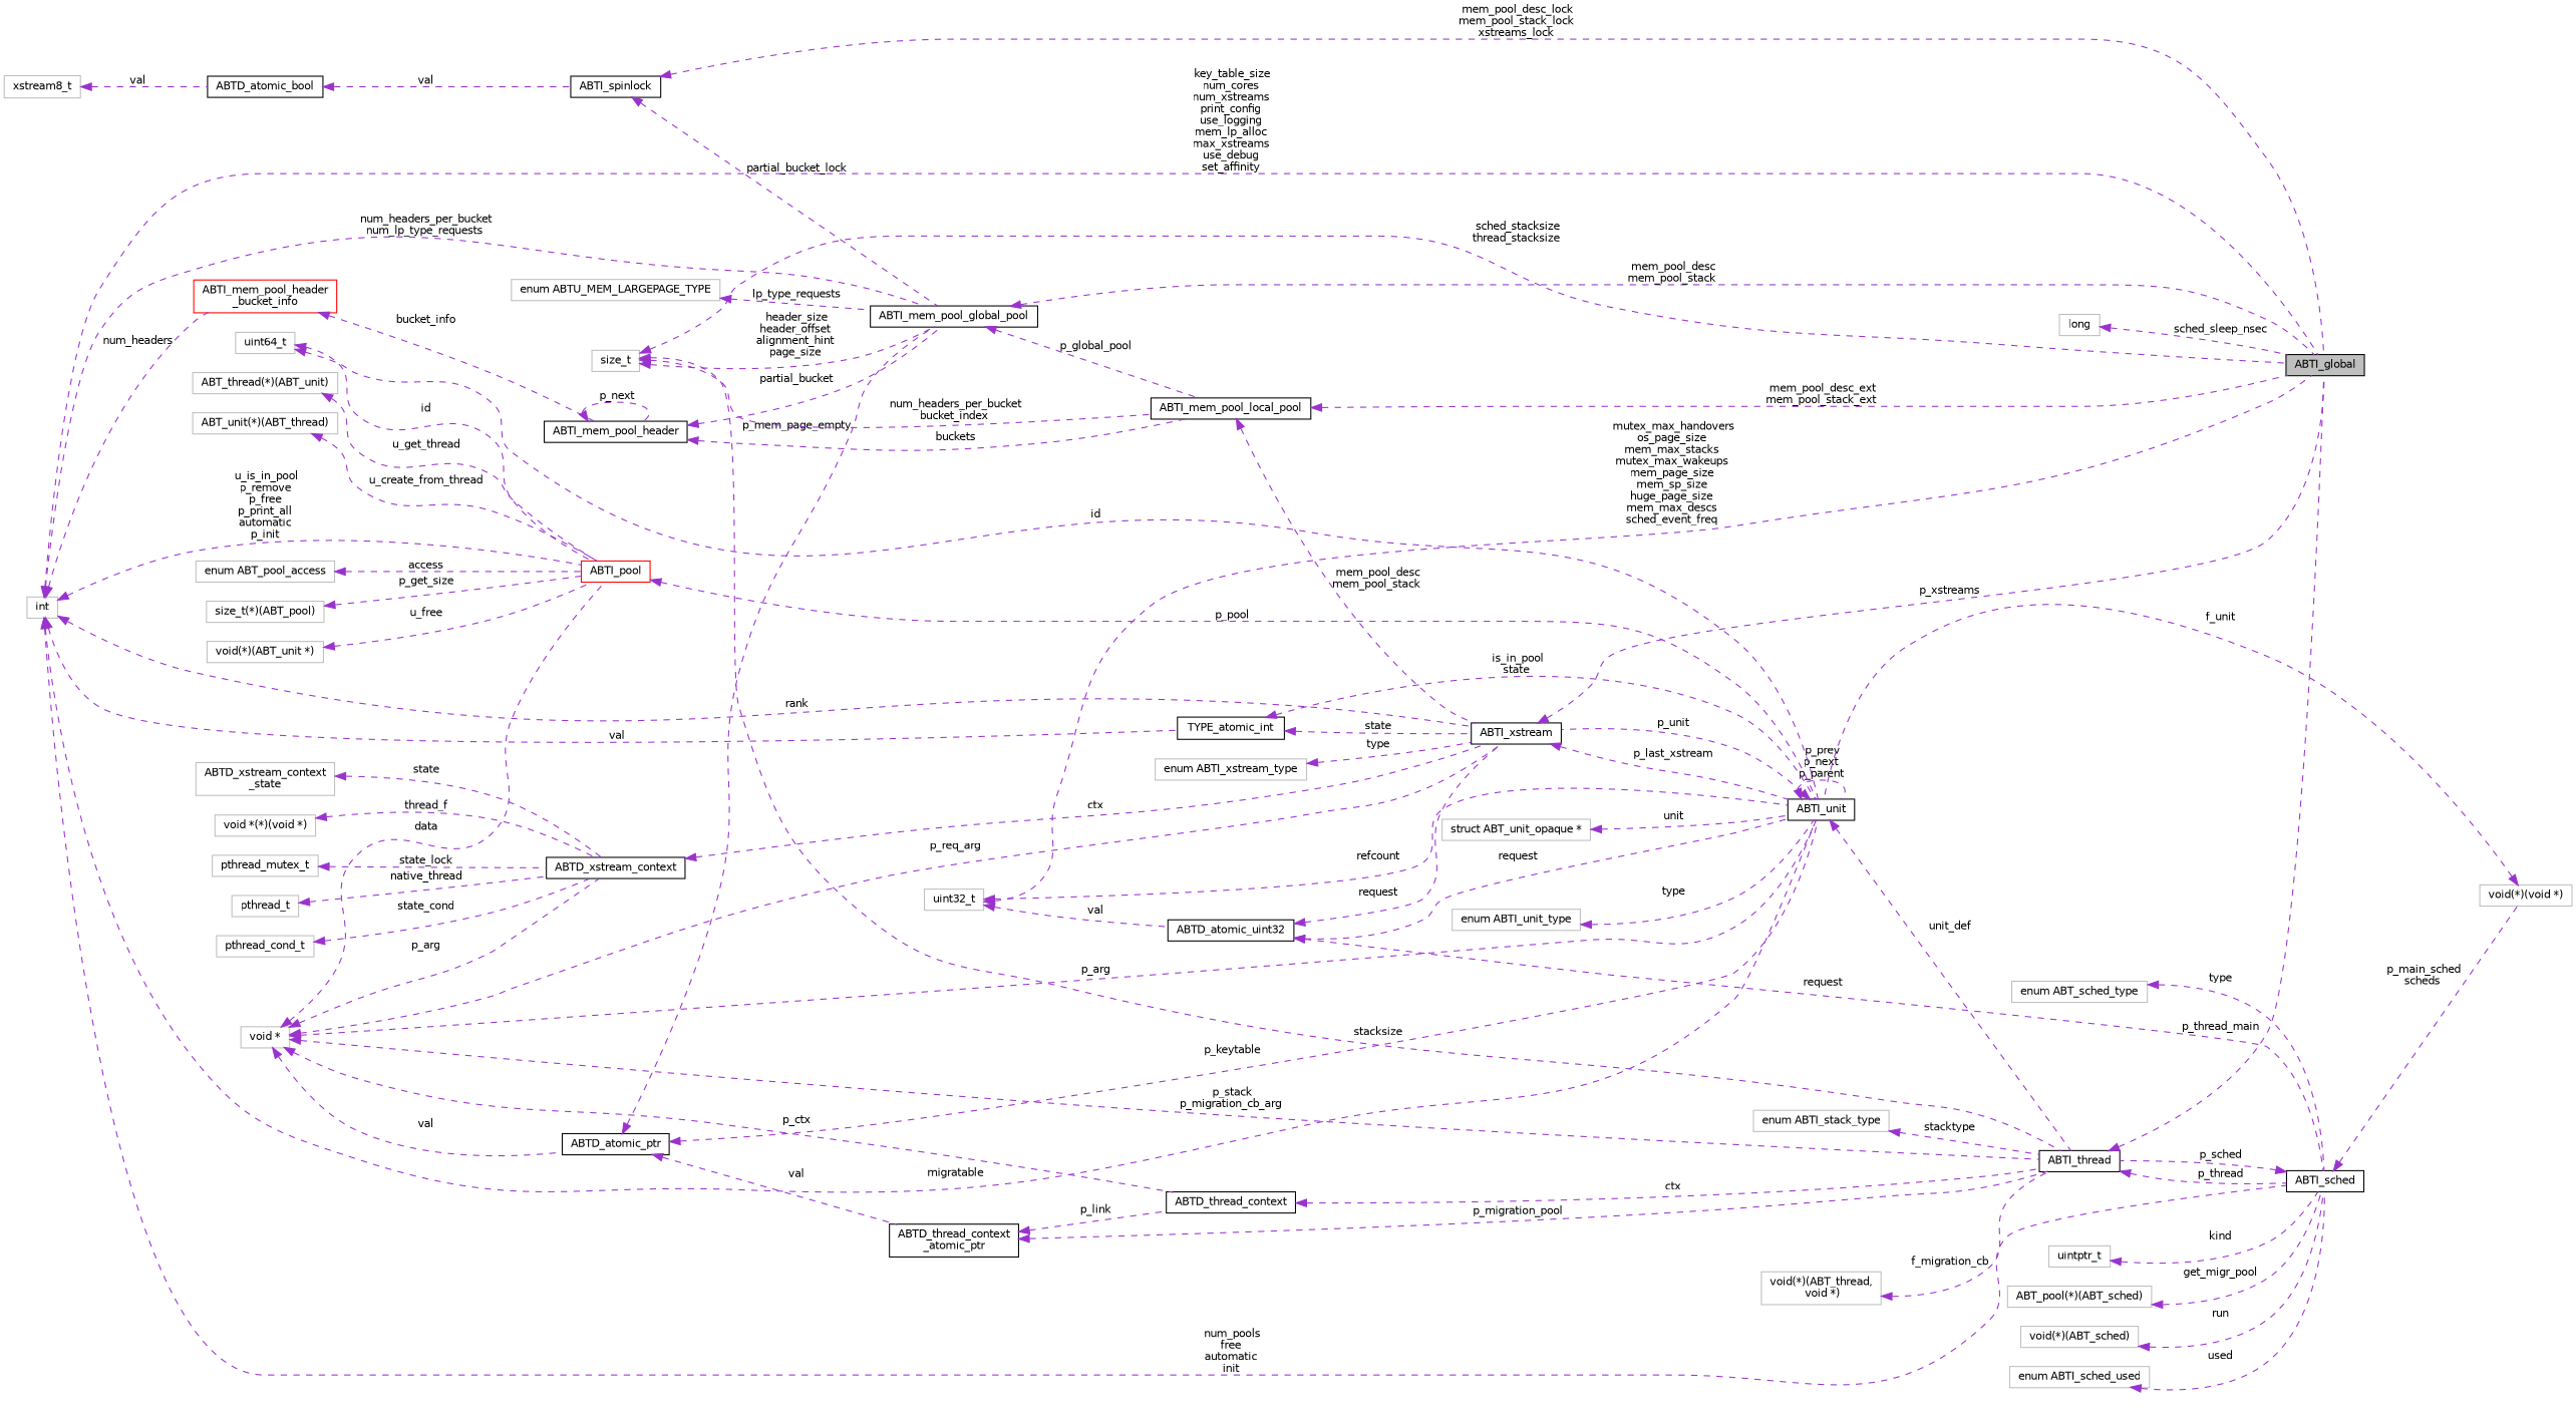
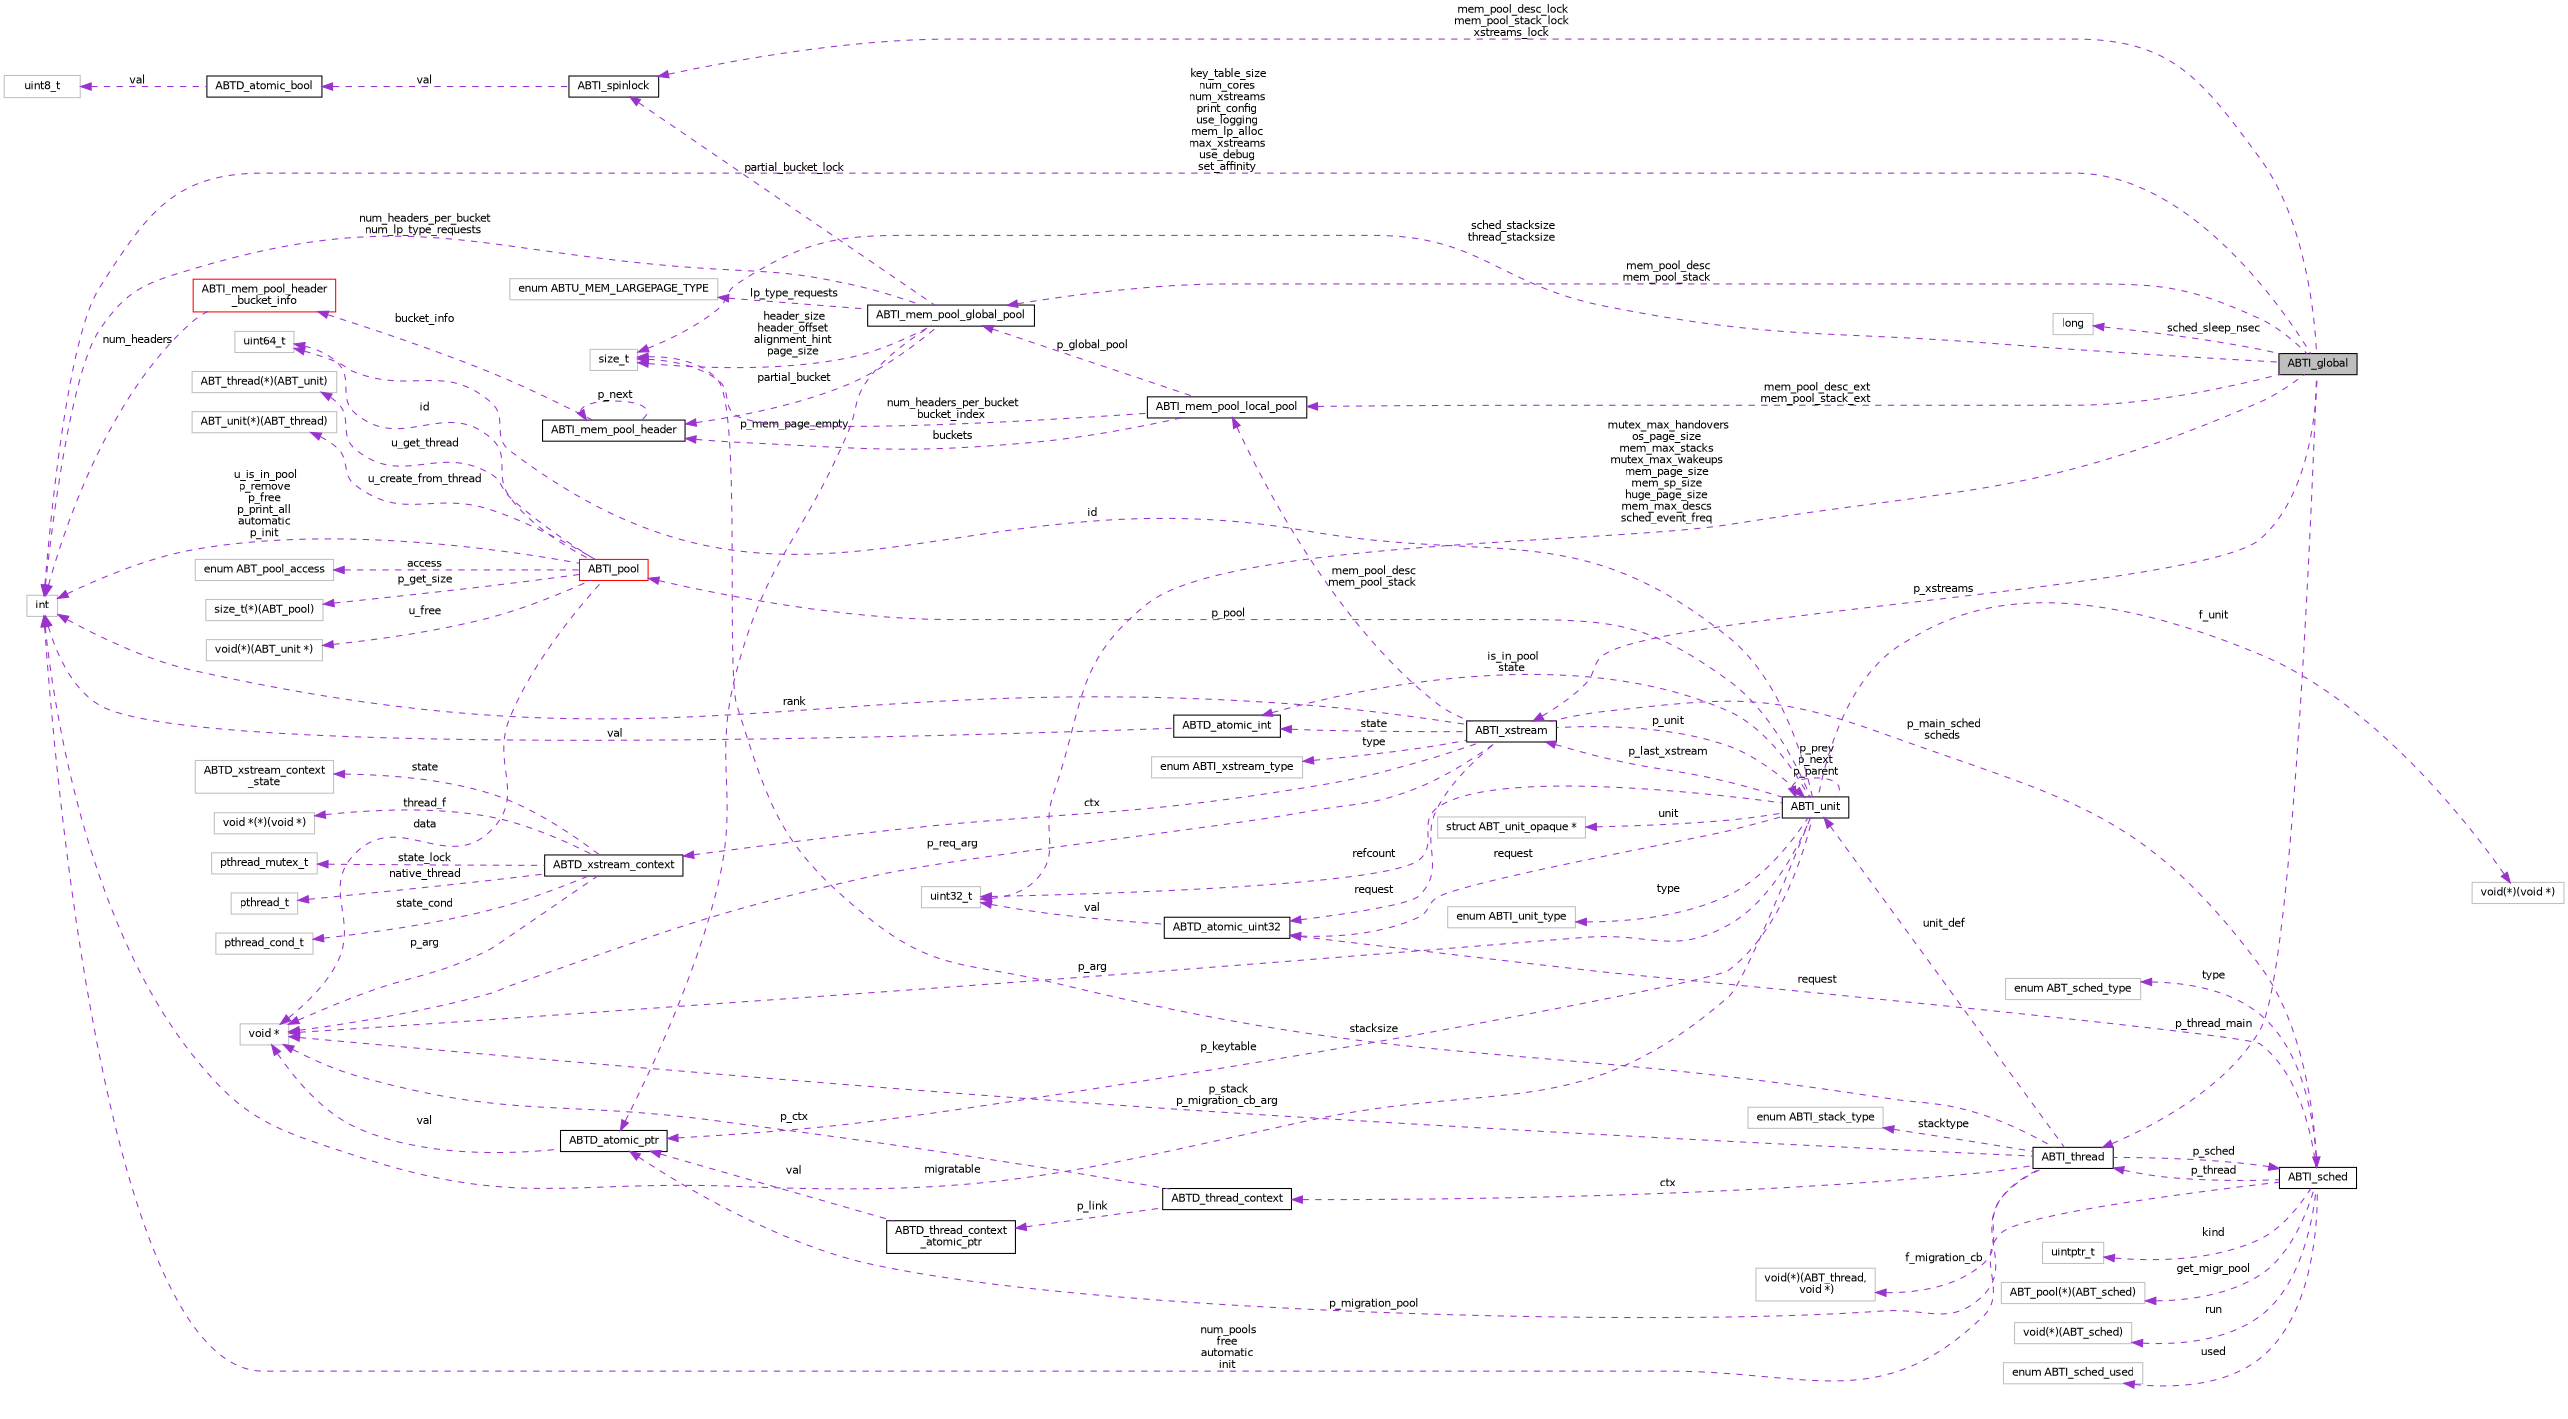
  digraph {
    rankdir=LR
    node [color=grey75 fillcolor=white fontname=Helvetica fontsize=10 shape=record style=filled]
    edge [color=darkorchid3 dir=back fontname=Helvetica fontsize=10 labelfontname=Helvetica labelfontsize=10 style=dashed]
    n1 [color=black fillcolor=grey75 fontcolor=black height=0.2 label=ABTI_global width=0.4]
    n2 [color=black height=0.2 label=ABTI_spinlock width=0.4]
    n3 [color=black height=0.2 label=ABTI_mem_pool_global_pool width=0.4]
    n4 [color=black height=0.2 label=ABTI_mem_pool_local_pool width=0.4]
    n5 [color=black height=0.2 label=ABTD_atomic_bool width=0.4]
-   n6 [height=0.2 label=xstream8_t width=0.4]
+   n6 [height=0.2 label=uint8_t width=0.4]
    n7 [color=black height=0.2 label=ABTI_thread width=0.4]
    n8 [color=black height=0.2 label=ABTI_sched width=0.4]
    n9 [color=black height=0.2 label=ABTI_xstream width=0.4]
    n10 [color=black height=0.2 label=ABTI_unit width=0.4]
    n11 [height=0.2 label="ABT_pool(*)(ABT_sched)" width=0.4]
    n12 [height=0.2 label=int width=0.4]
    n13 [color=red height=0.2 label=ABTI_pool width=0.4]
-   n14 [color=black height=0.2 label=TYPE_atomic_int width=0.4]
+   n14 [color=black height=0.2 label=ABTD_atomic_int width=0.4]
    n15 [color=red height=0.2 label="ABTI_mem_pool_header\l_bucket_info" width=0.4]
    n16 [color=black height=0.2 label=ABTI_mem_pool_header width=0.4]
    n17 [height=0.2 label="void(*)(ABT_sched)" width=0.4]
    n18 [color=black height=0.2 label=ABTD_atomic_uint32 width=0.4]
    n19 [height=0.2 label=uint32_t width=0.4]
    n20 [height=0.2 label="enum ABTI_sched_used" width=0.4]
    n21 [height=0.2 label="void *" width=0.4]
    n22 [color=black height=0.2 label=ABTD_thread_context width=0.4]
    n23 [color=black height=0.2 label=ABTD_atomic_ptr width=0.4]
    n24 [color=black height=0.2 label=ABTD_xstream_context width=0.4]
    n25 [color=black height=0.2 label="ABTD_thread_context\l_atomic_ptr" width=0.4]
    n26 [height=0.2 label="enum ABT_sched_type" width=0.4]
    n27 [height=0.2 label=uintptr_t width=0.4]
    n28 [height=0.2 label=size_t width=0.4]
    n29 [height=0.2 label="enum ABTI_stack_type" width=0.4]
    n30 [height=0.2 label="void(*)(ABT_thread,\l void *)" width=0.4]
    n31 [height=0.2 label="void(*)(void *)" width=0.4]
    n32 [height=0.2 label=uint64_t width=0.4]
    n33 [height=0.2 label="size_t(*)(ABT_pool)" width=0.4]
    n34 [height=0.2 label="void(*)(ABT_unit *)" width=0.4]
    n35 [height=0.2 label="ABT_thread(*)(ABT_unit)" width=0.4]
    n36 [height=0.2 label="ABT_unit(*)(ABT_thread)" width=0.4]
    n37 [height=0.2 label="enum ABT_pool_access" width=0.4]
    n38 [height=0.2 label="ABTD_xstream_context\l_state" width=0.4]
    n39 [height=0.2 label="void *(*)(void *)" width=0.4]
    n40 [height=0.2 label=pthread_mutex_t width=0.4]
    n41 [height=0.2 label=pthread_t width=0.4]
    n42 [height=0.2 label=pthread_cond_t width=0.4]
    n43 [height=0.2 label="enum ABTI_xstream_type" width=0.4]
    n44 [height=0.2 label="enum ABTU_MEM_LARGEPAGE_TYPE" width=0.4]
    n45 [height=0.2 label="enum ABTI_unit_type" width=0.4]
    n46 [height=0.2 label="struct ABT_unit_opaque *" width=0.4]
    n47 [height=0.2 label=long width=0.4]
    n2 -> n1 [label=" mem_pool_desc_lock\nmem_pool_stack_lock\nxstreams_lock"]
    n2 -> n3 [label=" partial_bucket_lock"]
    n3 -> n1 [label=" mem_pool_desc\nmem_pool_stack"]
    n3 -> n4 [label=" p_global_pool"]
    n4 -> n1 [label=" mem_pool_desc_ext\nmem_pool_stack_ext"]
    n4 -> n9 [label=" mem_pool_desc\nmem_pool_stack"]
    n5 -> n2 [label=" val"]
    n6 -> n5 [label=" val"]
    n7 -> n1 [label=" p_thread_main"]
    n7 -> n8 [label=" p_thread"]
    n8 -> n7 [label=" p_sched"]
-   n8 -> n31 [label=" p_main_sched\nscheds"]
+   n8 -> n9 [label=" p_main_sched\nscheds"]
    n9 -> n1 [label=" p_xstreams"]
    n9 -> n10 [label=" p_last_xstream"]
    n10 -> n7 [label=" unit_def"]
    n10 -> n9 [label=" p_unit"]
    n10 -> n10 [label=" p_prev\np_next\np_parent"]
    n11 -> n8 [label=" get_migr_pool"]
    n12 -> n1 [label=" key_table_size\nnum_cores\nnum_xstreams\nprint_config\nuse_logging\nmem_lp_alloc\nmax_xstreams\nuse_debug\nset_affinity"]
    n12 -> n3 [label=" num_headers_per_bucket\nnum_lp_type_requests"]
    n12 -> n8 [label=" num_pools\nfree\nautomatic\ninit"]
    n12 -> n9 [label=" rank"]
    n12 -> n10 [label=" migratable"]
    n12 -> n13 [label=" u_is_in_pool\np_remove\np_free\np_print_all\nautomatic\np_init"]
    n12 -> n14 [label=" val"]
    n12 -> n15 [label=" num_headers"]
    n13 -> n10 [label=" p_pool"]
    n14 -> n9 [label=" state"]
    n14 -> n10 [label=" is_in_pool\nstate"]
    n15 -> n16 [label=" bucket_info"]
    n16 -> n3 [label=" partial_bucket"]
    n16 -> n4 [label=" buckets"]
    n16 -> n16 [label=" p_next"]
    n17 -> n8 [label=" run"]
    n18 -> n8 [label=" request"]
    n18 -> n9 [label=" request"]
    n18 -> n10 [label=" request"]
    n19 -> n1 [label=" mutex_max_handovers\nos_page_size\nmem_max_stacks\nmutex_max_wakeups\nmem_page_size\nmem_sp_size\nhuge_page_size\nmem_max_descs\nsched_event_freq"]
    n19 -> n10 [label=" refcount"]
    n19 -> n18 [label=" val"]
    n20 -> n8 [label=" used"]
    n21 -> n7 [label=" p_stack\np_migration_cb_arg"]
    n21 -> n9 [label=" p_req_arg"]
    n21 -> n10 [label=" p_arg"]
    n21 -> n13 [label=" data"]
    n21 -> n22 [label=" p_ctx"]
    n21 -> n23 [label=" val"]
    n21 -> n24 [label=" p_arg"]
    n22 -> n7 [label=" ctx"]
    n23 -> n3 [label=" p_mem_page_empty"]
-   n25 -> n7 [label=" p_migration_pool"]
+   n23 -> n7 [label=" p_migration_pool"]
    n23 -> n10 [label=" p_keytable"]
    n23 -> n25 [label=" val"]
    n24 -> n9 [label=" ctx"]
    n25 -> n22 [label=" p_link"]
    n26 -> n8 [label=" type"]
    n27 -> n8 [label=" kind"]
    n28 -> n1 [label=" sched_stacksize\nthread_stacksize"]
    n28 -> n3 [label=" header_size\nheader_offset\nalignment_hint\npage_size"]
    n28 -> n4 [label=" num_headers_per_bucket\nbucket_index"]
    n28 -> n7 [label=" stacksize"]
    n29 -> n7 [label=" stacktype"]
    n30 -> n7 [label=" f_migration_cb"]
    n31 -> n10 [label=" f_unit"]
    n32 -> n10 [label=" id"]
    n32 -> n13 [label=" id"]
    n33 -> n13 [label=" p_get_size"]
    n34 -> n13 [label=" u_free"]
    n35 -> n13 [label=" u_get_thread"]
    n36 -> n13 [label=" u_create_from_thread"]
    n37 -> n13 [label=" access"]
    n38 -> n24 [label=" state"]
    n39 -> n24 [label=" thread_f"]
    n40 -> n24 [label=" state_lock"]
    n41 -> n24 [label=" native_thread"]
    n42 -> n24 [label=" state_cond"]
    n43 -> n9 [label=" type"]
    n44 -> n3 [label=" lp_type_requests"]
    n45 -> n10 [label=" type"]
    n46 -> n10 [label=" unit"]
    n47 -> n1 [label=" sched_sleep_nsec"]
  }
